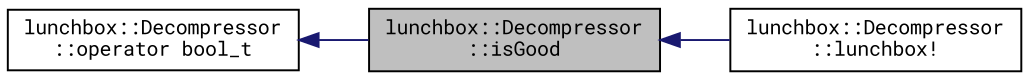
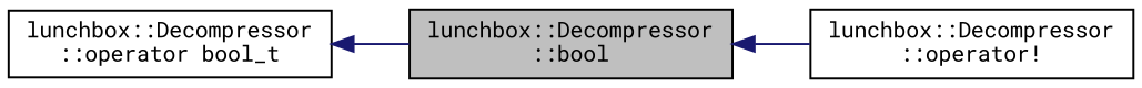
  digraph {
    fontname="Roboto Mono"
    rankdir=LR
    node [color=black fillcolor=white fontname="Roboto Mono" fontsize=10 shape=record style=filled]
    edge [color=midnightblue dir=back fontname="Roboto Mono" fontsize=10 labelfontname=Sans labelfontsize=10 style=solid]
-   n1 [fillcolor=grey75 fontcolor=black height=0.2 label="lunchbox::Decompressor\l::isGood" width=0.4]
-   n2 [height=0.2 label="lunchbox::Decompressor\l::lunchbox!" width=0.4]
+   n1 [fillcolor=grey75 fontcolor=black height=0.2 label="lunchbox::Decompressor\l::bool" width=0.4]
+   n2 [height=0.2 label="lunchbox::Decompressor\l::operator!" width=0.4]
    n3 [height=0.2 label="lunchbox::Decompressor\l::operator bool_t" width=0.4]
    n1 -> n2
    n3 -> n1
  }
